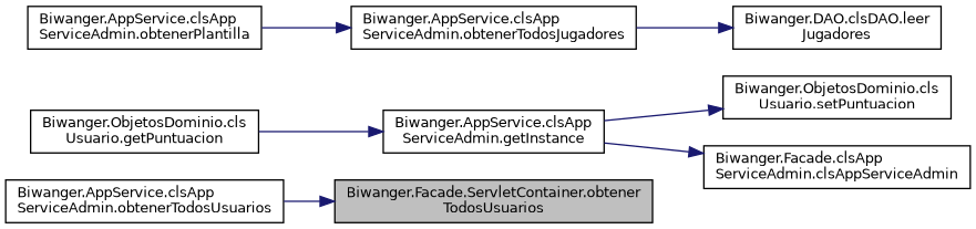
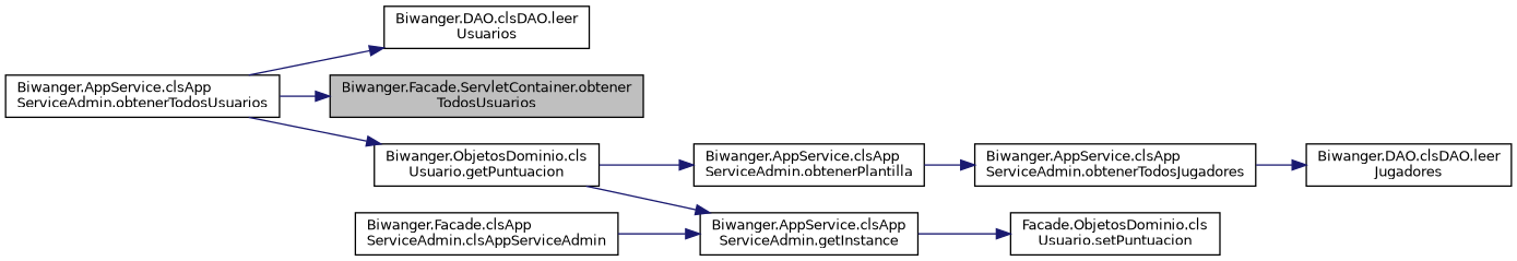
  digraph {
    rankdir=LR
    node [color=black fillcolor=white fontname=Helvetica fontsize=10 shape=record style=filled]
    edge [color=midnightblue fontname=Helvetica fontsize=10 labelfontname=Helvetica labelfontsize=10 style=solid]
    n1 [fillcolor=grey75 fontcolor=black height=0.2 label="Biwanger.Facade.ServletContainer.obtener\lTodosUsuarios" width=0.4]
    n2 [height=0.2 label="Biwanger.AppService.clsApp\lServiceAdmin.obtenerTodosUsuarios" width=0.4]
    n3 [height=0.2 label="Biwanger.ObjetosDominio.cls\lUsuario.getPuntuacion" width=0.4]
+   n4 [height=0.2 label="Biwanger.DAO.clsDAO.leer\lUsuarios" width=0.4]
    n5 [height=0.2 label="Biwanger.AppService.clsApp\lServiceAdmin.getInstance" width=0.4]
    n6 [height=0.2 label="Biwanger.AppService.clsApp\lServiceAdmin.obtenerPlantilla" width=0.4]
-   n7 [height=0.2 label="Biwanger.ObjetosDominio.cls\lUsuario.setPuntuacion" width=0.4]
+   n7 [height=0.2 label="Facade.ObjetosDominio.cls\lUsuario.setPuntuacion" width=0.4]
    n8 [height=0.2 label="Biwanger.Facade.clsApp\lServiceAdmin.clsAppServiceAdmin" width=0.4]
    n9 [height=0.2 label="Biwanger.AppService.clsApp\lServiceAdmin.obtenerTodosJugadores" width=0.4]
    n10 [height=0.2 label="Biwanger.DAO.clsDAO.leer\lJugadores" width=0.4]
    n2 -> n1
+   n2 -> n3
+   n2 -> n4
    n3 -> n5
+   n3 -> n6
    n5 -> n7
-   n5 -> n8
+   n8 -> n5
    n6 -> n9
    n9 -> n10
  }
